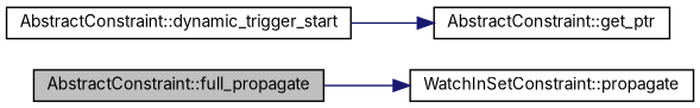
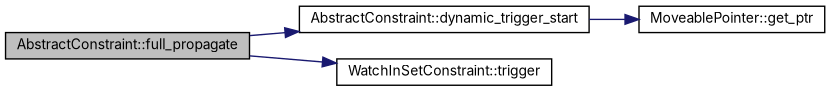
  digraph {
    fontname=Inter
    rankdir=LR
    node [color=black fillcolor=white fontname=Inter fontsize=10 shape=record style=filled]
    edge [color=midnightblue fontname=Inter fontsize=10 labelfontname=FreeSans labelfontsize=10 style=solid]
    n1 [fillcolor=grey75 fontcolor=black height=0.2 label="AbstractConstraint::full_propagate" width=0.4]
    n2 [height=0.2 label="AbstractConstraint::dynamic_trigger_start" width=0.4]
-   n3 [height=0.2 label="WatchInSetConstraint::propagate" width=0.4]
-   n4 [height=0.2 label="AbstractConstraint::get_ptr" width=0.4]
+   n3 [height=0.2 label="WatchInSetConstraint::trigger" width=0.4]
+   n4 [height=0.2 label="MoveablePointer::get_ptr" width=0.4]
+   n1 -> n2
    n1 -> n3
    n2 -> n4
  }
